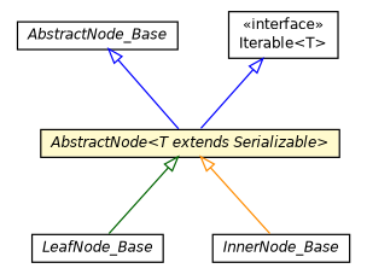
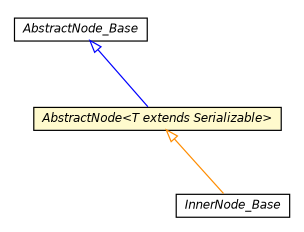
  digraph {
    nodesep=0.25
    ranksep=0.5
    node [fontcolor=black fontname=Helvetica fontsize=10.0 shape=plaintext]
    edge [arrowtail=empty color=blue dir=back fontname=Helvetica fontsize=10 headport=p labelfontname=Helvetica labelfontsize=10 style=solid tailport=p]
-   n1 [label=<<table title="pt.ist.fenixframework.adt.bplustree.LeafNode_Base" border="0" cellborder="1" cellspacing="0" cellpadding="2" port="p" href="./LeafNode_Base.html"> 		<tr><td><table border="0" cellspacing="0" cellpadding="1"> <tr><td align="center" balign="center"><font face="Helvetica-Oblique"> LeafNode_Base </font></td></tr> 		</table></td></tr> 		</table>>]
    n2 [label=<<table title="pt.ist.fenixframework.adt.bplustree.InnerNode_Base" border="0" cellborder="1" cellspacing="0" cellpadding="2" port="p" href="./InnerNode_Base.html"> 		<tr><td><table border="0" cellspacing="0" cellpadding="1"> <tr><td align="center" balign="center"><font face="Helvetica-Oblique"> InnerNode_Base </font></td></tr> 		</table></td></tr> 		</table>>]
    n3 [label=<<table title="pt.ist.fenixframework.adt.bplustree.AbstractNode_Base" border="0" cellborder="1" cellspacing="0" cellpadding="2" port="p" href="./AbstractNode_Base.html"> 		<tr><td><table border="0" cellspacing="0" cellpadding="1"> <tr><td align="center" balign="center"><font face="Helvetica-Oblique"> AbstractNode_Base </font></td></tr> 		</table></td></tr> 		</table>>]
    n4 [label=<<table title="pt.ist.fenixframework.adt.bplustree.AbstractNode" border="0" cellborder="1" cellspacing="0" cellpadding="2" port="p" bgcolor="lemonChiffon" href="./AbstractNode.html"> 		<tr><td><table border="0" cellspacing="0" cellpadding="1"> <tr><td align="center" balign="center"><font face="Helvetica-Oblique"> AbstractNode&lt;T extends Serializable&gt; </font></td></tr> 		</table></td></tr> 		</table>>]
-   n5 [label=<<table title="java.lang.Iterable" border="0" cellborder="1" cellspacing="0" cellpadding="2" port="p" href="http://java.sun.com/j2se/1.4.2/docs/api/java/lang/Iterable.html"> 		<tr><td><table border="0" cellspacing="0" cellpadding="1"> <tr><td align="center" balign="center"> &#171;interface&#187; </td></tr> <tr><td align="center" balign="center"> Iterable&lt;T&gt; </td></tr> 		</table></td></tr> 		</table>>]
    n3 -> n4
-   n4 -> n1 [color=darkgreen]
    n4 -> n2 [color=darkorange]
-   n5 -> n4
  }
